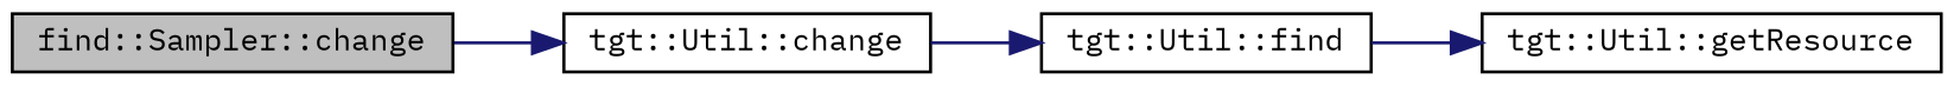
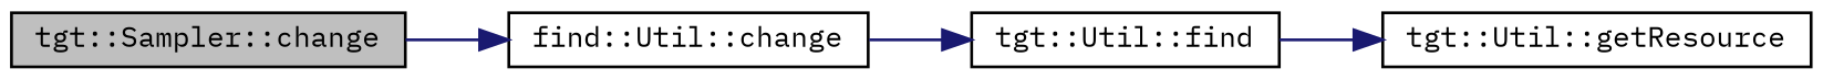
  digraph {
    fontname="IBM Plex Mono"
    rankdir=LR
    node [color=black fillcolor=white fontname="IBM Plex Mono" fontsize=10 shape=record style=filled]
    edge [color=midnightblue fontname="IBM Plex Mono" fontsize=10 labelfontname=Helvetica labelfontsize=10 style=solid]
-   n1 [fillcolor=grey75 fontcolor=black height=0.2 label="find::Sampler::change" width=0.4]
-   n2 [height=0.2 label="tgt::Util::change" width=0.4]
+   n1 [fillcolor=grey75 fontcolor=black height=0.2 label="tgt::Sampler::change" width=0.4]
+   n2 [height=0.2 label="find::Util::change" width=0.4]
    n3 [height=0.2 label="tgt::Util::find" width=0.4]
    n4 [height=0.2 label="tgt::Util::getResource" width=0.4]
    n1 -> n2
    n2 -> n3
    n3 -> n4
  }
